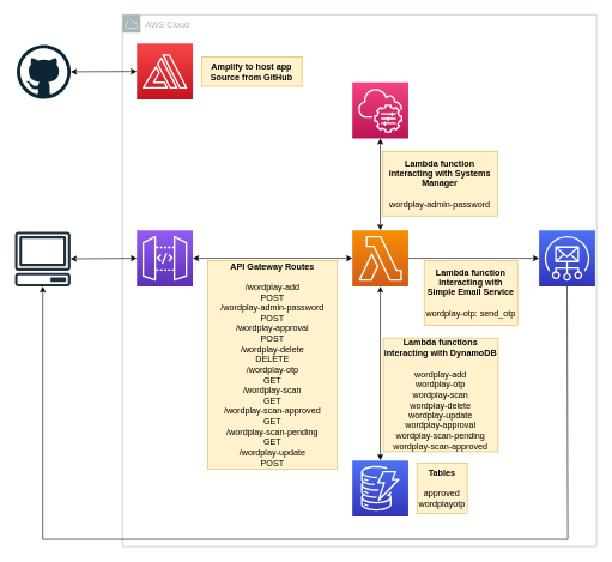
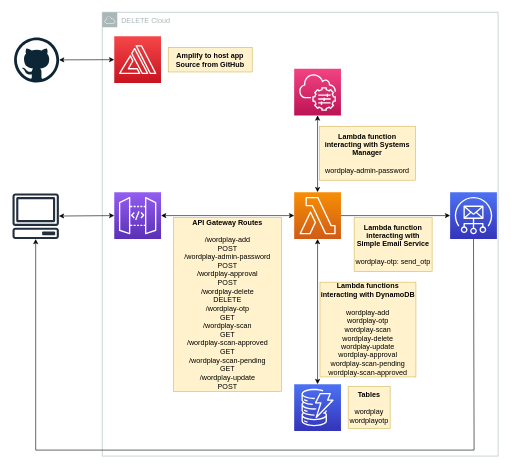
  <mxCell id="0" />
  <mxCell id="1" parent="0" />
- <mxCell id="2" value="AWS Cloud" style="sketch=0;outlineConnect=0;gradientColor=none;html=1;whiteSpace=wrap;fontSize=12;fontStyle=0;shape=mxgraph.aws4.group;grIcon=mxgraph.aws4.group_aws_cloud;strokeColor=#AAB7B8;fillColor=none;verticalAlign=top;align=left;spacingLeft=30;fontColor=#AAB7B8;dashed=0;" parent="1" vertex="1"><mxGeometry x="170" y="20" width="660" height="740" as="geometry" /></mxCell>
+ <mxCell id="2" value="DELETE Cloud" style="sketch=0;outlineConnect=0;gradientColor=none;html=1;whiteSpace=wrap;fontSize=12;fontStyle=0;shape=mxgraph.aws4.group;grIcon=mxgraph.aws4.group_aws_cloud;strokeColor=#AAB7B8;fillColor=none;verticalAlign=top;align=left;spacingLeft=30;fontColor=#AAB7B8;dashed=0;" parent="1" vertex="1"><mxGeometry x="170" y="20" width="660" height="740" as="geometry" /></mxCell>
  <mxCell id="3" value="" style="sketch=0;outlineConnect=0;fontColor=#232F3E;gradientColor=none;fillColor=#232F3D;strokeColor=none;dashed=0;verticalLabelPosition=bottom;verticalAlign=top;align=center;html=1;fontSize=12;fontStyle=0;aspect=fixed;pointerEvents=1;shape=mxgraph.aws4.client;" parent="1" vertex="1"><mxGeometry x="20" y="322" width="78" height="76" as="geometry" /></mxCell>
  <mxCell id="4" value="" style="sketch=0;points=[[0,0,0],[0.25,0,0],[0.5,0,0],[0.75,0,0],[1,0,0],[0,1,0],[0.25,1,0],[0.5,1,0],[0.75,1,0],[1,1,0],[0,0.25,0],[0,0.5,0],[0,0.75,0],[1,0.25,0],[1,0.5,0],[1,0.75,0]];outlineConnect=0;fontColor=#232F3E;gradientColor=#F54749;gradientDirection=north;fillColor=#C7131F;strokeColor=#ffffff;dashed=0;verticalLabelPosition=bottom;verticalAlign=top;align=center;html=1;fontSize=12;fontStyle=0;aspect=fixed;shape=mxgraph.aws4.resourceIcon;resIcon=mxgraph.aws4.amplify;" parent="1" vertex="1"><mxGeometry x="190" y="60" width="78" height="78" as="geometry" /></mxCell>
  <mxCell id="5" value="" style="sketch=0;points=[[0,0,0],[0.25,0,0],[0.5,0,0],[0.75,0,0],[1,0,0],[0,1,0],[0.25,1,0],[0.5,1,0],[0.75,1,0],[1,1,0],[0,0.25,0],[0,0.5,0],[0,0.75,0],[1,0.25,0],[1,0.5,0],[1,0.75,0]];outlineConnect=0;fontColor=#232F3E;gradientColor=#4D72F3;gradientDirection=north;fillColor=#3334B9;strokeColor=#ffffff;dashed=0;verticalLabelPosition=bottom;verticalAlign=top;align=center;html=1;fontSize=12;fontStyle=0;aspect=fixed;shape=mxgraph.aws4.resourceIcon;resIcon=mxgraph.aws4.dynamodb;" parent="1" vertex="1"><mxGeometry x="490" y="640" width="78" height="78" as="geometry" /></mxCell>
  <mxCell id="6" value="" style="sketch=0;points=[[0,0,0],[0.25,0,0],[0.5,0,0],[0.75,0,0],[1,0,0],[0,1,0],[0.25,1,0],[0.5,1,0],[0.75,1,0],[1,1,0],[0,0.25,0],[0,0.5,0],[0,0.75,0],[1,0.25,0],[1,0.5,0],[1,0.75,0]];outlineConnect=0;fontColor=#232F3E;gradientColor=#F78E04;gradientDirection=north;fillColor=#D05C17;strokeColor=#ffffff;dashed=0;verticalLabelPosition=bottom;verticalAlign=top;align=center;html=1;fontSize=12;fontStyle=0;aspect=fixed;shape=mxgraph.aws4.resourceIcon;resIcon=mxgraph.aws4.lambda;" parent="1" vertex="1"><mxGeometry x="490" y="320" width="78" height="78" as="geometry" /></mxCell>
  <mxCell id="7" value="" style="sketch=0;points=[[0,0,0],[0.25,0,0],[0.5,0,0],[0.75,0,0],[1,0,0],[0,1,0],[0.25,1,0],[0.5,1,0],[0.75,1,0],[1,1,0],[0,0.25,0],[0,0.5,0],[0,0.75,0],[1,0.25,0],[1,0.5,0],[1,0.75,0]];points=[[0,0,0],[0.25,0,0],[0.5,0,0],[0.75,0,0],[1,0,0],[0,1,0],[0.25,1,0],[0.5,1,0],[0.75,1,0],[1,1,0],[0,0.25,0],[0,0.5,0],[0,0.75,0],[1,0.25,0],[1,0.5,0],[1,0.75,0]];outlineConnect=0;fontColor=#232F3E;gradientColor=#F34482;gradientDirection=north;fillColor=#BC1356;strokeColor=#ffffff;dashed=0;verticalLabelPosition=bottom;verticalAlign=top;align=center;html=1;fontSize=12;fontStyle=0;aspect=fixed;shape=mxgraph.aws4.resourceIcon;resIcon=mxgraph.aws4.systems_manager;" parent="1" vertex="1"><mxGeometry x="490" y="114" width="78" height="78" as="geometry" /></mxCell>
  <mxCell id="8" value="" style="sketch=0;points=[[0,0,0],[0.25,0,0],[0.5,0,0],[0.75,0,0],[1,0,0],[0,1,0],[0.25,1,0],[0.5,1,0],[0.75,1,0],[1,1,0],[0,0.25,0],[0,0.5,0],[0,0.75,0],[1,0.25,0],[1,0.5,0],[1,0.75,0]];outlineConnect=0;fontColor=#232F3E;gradientColor=#945DF2;gradientDirection=north;fillColor=#5A30B5;strokeColor=#ffffff;dashed=0;verticalLabelPosition=bottom;verticalAlign=top;align=center;html=1;fontSize=12;fontStyle=0;aspect=fixed;shape=mxgraph.aws4.resourceIcon;resIcon=mxgraph.aws4.api_gateway;" parent="1" vertex="1"><mxGeometry x="190" y="320" width="78" height="78" as="geometry" /></mxCell>
  <mxCell id="9" value="" style="endArrow=classic;startArrow=classic;html=1;rounded=0;exitX=0.5;exitY=0;exitDx=0;exitDy=0;exitPerimeter=0;entryX=0.5;entryY=1;entryDx=0;entryDy=0;entryPerimeter=0;" parent="1" source="5" target="6" edge="1"><mxGeometry width="50" height="50" relative="1" as="geometry"><mxPoint x="400" y="310" as="sourcePoint" /><mxPoint x="450" y="260" as="targetPoint" /></mxGeometry></mxCell>
  <mxCell id="10" value="&lt;div&gt;&lt;b&gt;Lambda functions interacting with DynamoDB&lt;/b&gt;&lt;/div&gt;&lt;div&gt;&lt;br&gt;wordplay-add&lt;/div&gt;&lt;div&gt;wordplay-otp&lt;/div&gt;&lt;div&gt;wordplay-scan&lt;/div&gt;&lt;div&gt;wordplay-delete&lt;/div&gt;&lt;div&gt;wordplay-update&lt;/div&gt;&lt;div&gt;wordplay-approval&lt;/div&gt;&lt;div&gt;wordplay-scan-pending&lt;/div&gt;&lt;div&gt;wordplay-scan-approved&lt;/div&gt;" style="text;html=1;strokeColor=#d6b656;fillColor=#fff2cc;align=center;verticalAlign=middle;whiteSpace=wrap;rounded=0;" parent="1" vertex="1"><mxGeometry x="533" y="470" width="160" height="158" as="geometry" /></mxCell>
  <mxCell id="11" style="edgeStyle=orthogonalEdgeStyle;rounded=0;orthogonalLoop=1;jettySize=auto;html=1;exitX=0.5;exitY=1;exitDx=0;exitDy=0;" parent="1" source="10" target="10" edge="1"><mxGeometry relative="1" as="geometry" /></mxCell>
  <mxCell id="12" value="" style="endArrow=classic;startArrow=classic;html=1;rounded=0;entryX=0.5;entryY=1;entryDx=0;entryDy=0;entryPerimeter=0;" parent="1" source="6" target="7" edge="1"><mxGeometry width="50" height="50" relative="1" as="geometry"><mxPoint x="590" y="280" as="sourcePoint" /><mxPoint x="640" y="230" as="targetPoint" /></mxGeometry></mxCell>
  <mxCell id="13" value="" style="endArrow=classic;startArrow=classic;html=1;rounded=0;entryX=1;entryY=0.5;entryDx=0;entryDy=0;entryPerimeter=0;exitX=0;exitY=0.5;exitDx=0;exitDy=0;exitPerimeter=0;" parent="1" source="6" target="8" edge="1"><mxGeometry width="50" height="50" relative="1" as="geometry"><mxPoint x="590" y="280" as="sourcePoint" /><mxPoint x="640" y="230" as="targetPoint" /></mxGeometry></mxCell>
  <mxCell id="14" value="&lt;div&gt;&lt;b&gt;API Gateway Routes&lt;/b&gt;&lt;/div&gt;&lt;div&gt;&lt;b&gt;&lt;br&gt;&lt;/b&gt;&lt;/div&gt;&lt;div&gt;/wordplay-add&lt;/div&gt;&lt;div&gt;POST&lt;/div&gt;&lt;div&gt;/wordplay-admin-password&lt;/div&gt;&lt;div&gt;POST&lt;/div&gt;&lt;div&gt;/wordplay-approval&lt;/div&gt;&lt;div&gt;POST&lt;/div&gt;&lt;div&gt;/wordplay-delete&lt;/div&gt;&lt;div&gt;DELETE&lt;/div&gt;&lt;div&gt;/wordplay-otp&lt;/div&gt;&lt;div&gt;GET&lt;/div&gt;&lt;div&gt;/wordplay-scan&lt;/div&gt;&lt;div&gt;GET&lt;/div&gt;&lt;div&gt;/wordplay-scan-approved&lt;/div&gt;&lt;div&gt;GET&lt;/div&gt;&lt;div&gt;/wordplay-scan-pending&lt;/div&gt;&lt;div&gt;GET&lt;/div&gt;&lt;div&gt;/wordplay-update&lt;/div&gt;&lt;div&gt;POST&lt;/div&gt;" style="text;html=1;strokeColor=#d6b656;fillColor=#fff2cc;align=center;verticalAlign=middle;whiteSpace=wrap;rounded=0;" parent="1" vertex="1"><mxGeometry x="289" y="362" width="180" height="290" as="geometry" /></mxCell>
- <mxCell id="15" value="&lt;div&gt;&lt;b&gt;Tables&lt;/b&gt;&lt;/div&gt;&lt;div&gt;&lt;b&gt;&lt;br&gt;&lt;/b&gt;&lt;/div&gt;&lt;div&gt;approved&lt;br&gt;&lt;/div&gt;&lt;div&gt;wordplayotp&lt;/div&gt;" style="text;html=1;strokeColor=#d6b656;fillColor=#fff2cc;align=center;verticalAlign=middle;whiteSpace=wrap;rounded=0;" parent="1" vertex="1"><mxGeometry x="580" y="644" width="70" height="70" as="geometry" /></mxCell>
+ <mxCell id="15" value="&lt;div&gt;&lt;b&gt;Tables&lt;/b&gt;&lt;/div&gt;&lt;div&gt;&lt;b&gt;&lt;br&gt;&lt;/b&gt;&lt;/div&gt;&lt;div&gt;wordplay&lt;br&gt;&lt;/div&gt;&lt;div&gt;wordplayotp&lt;/div&gt;" style="text;html=1;strokeColor=#d6b656;fillColor=#fff2cc;align=center;verticalAlign=middle;whiteSpace=wrap;rounded=0;" parent="1" vertex="1"><mxGeometry x="580" y="644" width="70" height="70" as="geometry" /></mxCell>
  <mxCell id="16" value="&lt;div&gt;&lt;b&gt;Lambda function interacting with Systems Manager&lt;/b&gt;&lt;/div&gt;&lt;div&gt;&lt;br&gt;wordplay-admin-password&lt;br&gt;&lt;/div&gt;" style="text;html=1;strokeColor=#d6b656;fillColor=#fff2cc;align=center;verticalAlign=middle;whiteSpace=wrap;rounded=0;" parent="1" vertex="1"><mxGeometry x="532" y="210" width="160" height="90" as="geometry" /></mxCell>
  <mxCell id="17" value="" style="endArrow=classic;startArrow=classic;html=1;rounded=0;exitX=0;exitY=0.5;exitDx=0;exitDy=0;exitPerimeter=0;" parent="1" source="8" target="3" edge="1"><mxGeometry width="50" height="50" relative="1" as="geometry"><mxPoint x="320" y="640" as="sourcePoint" /><mxPoint x="370" y="590" as="targetPoint" /></mxGeometry></mxCell>
  <mxCell id="18" value="" style="dashed=0;outlineConnect=0;html=1;align=center;labelPosition=center;verticalLabelPosition=bottom;verticalAlign=top;shape=mxgraph.weblogos.github" parent="1" vertex="1"><mxGeometry x="23" y="62" width="75" height="75" as="geometry" /></mxCell>
  <mxCell id="19" value="" style="endArrow=classic;startArrow=classic;html=1;rounded=0;exitX=0;exitY=0.5;exitDx=0;exitDy=0;exitPerimeter=0;" parent="1" source="4" target="18" edge="1"><mxGeometry width="50" height="50" relative="1" as="geometry"><mxPoint x="182" y="150" as="sourcePoint" /><mxPoint x="90" y="151" as="targetPoint" /></mxGeometry></mxCell>
  <mxCell id="20" value="&lt;div&gt;&lt;b&gt;Amplify to host app&lt;/b&gt;&lt;/div&gt;&lt;div&gt;&lt;b&gt;Source from GitHub&lt;/b&gt;&lt;/div&gt;" style="text;html=1;strokeColor=#d6b656;fillColor=#fff2cc;align=center;verticalAlign=middle;whiteSpace=wrap;rounded=0;" parent="1" vertex="1"><mxGeometry x="280" y="78.5" width="140" height="41" as="geometry" /></mxCell>
  <mxCell id="21" value="" style="sketch=0;points=[[0,0,0],[0.25,0,0],[0.5,0,0],[0.75,0,0],[1,0,0],[0,1,0],[0.25,1,0],[0.5,1,0],[0.75,1,0],[1,1,0],[0,0.25,0],[0,0.5,0],[0,0.75,0],[1,0.25,0],[1,0.5,0],[1,0.75,0]];outlineConnect=0;fontColor=#232F3E;gradientColor=#4D72F3;gradientDirection=north;fillColor=#3334B9;strokeColor=#ffffff;dashed=0;verticalLabelPosition=bottom;verticalAlign=top;align=center;html=1;fontSize=12;fontStyle=0;aspect=fixed;shape=mxgraph.aws4.resourceIcon;resIcon=mxgraph.aws4.simple_email_service;" vertex="1" parent="1"><mxGeometry x="750" y="320" width="78" height="78" as="geometry" /></mxCell>
  <mxCell id="22" value="" style="endArrow=classic;html=1;rounded=0;exitX=0.5;exitY=1;exitDx=0;exitDy=0;exitPerimeter=0;" edge="1" parent="1" source="21" target="3"><mxGeometry width="50" height="50" relative="1" as="geometry"><mxPoint x="745.34" y="515.84" as="sourcePoint" /><mxPoint x="104.005" y="480.001" as="targetPoint" /><Array as="points"><mxPoint x="790" y="750" /><mxPoint x="59" y="750" /></Array></mxGeometry></mxCell>
  <mxCell id="23" value="&lt;div&gt;&lt;b&gt;Lambda function interacting with Simple Email Service&lt;/b&gt;&lt;/div&gt;&lt;div&gt;&lt;br&gt;&lt;div style=&quot;border-color: var(--border-color);&quot;&gt;wordplay-otp: send_otp&lt;/div&gt;&lt;/div&gt;" style="text;html=1;strokeColor=#d6b656;fillColor=#fff2cc;align=center;verticalAlign=middle;whiteSpace=wrap;rounded=0;" vertex="1" parent="1"><mxGeometry x="590" y="362" width="130" height="90" as="geometry" /></mxCell>
  <mxCell id="24" value="" style="endArrow=classic;html=1;rounded=0;exitX=1;exitY=0.5;exitDx=0;exitDy=0;exitPerimeter=0;" edge="1" parent="1" source="6" target="21"><mxGeometry width="50" height="50" relative="1" as="geometry"><mxPoint x="400" y="310" as="sourcePoint" /><mxPoint x="450" y="260" as="targetPoint" /></mxGeometry></mxCell>
